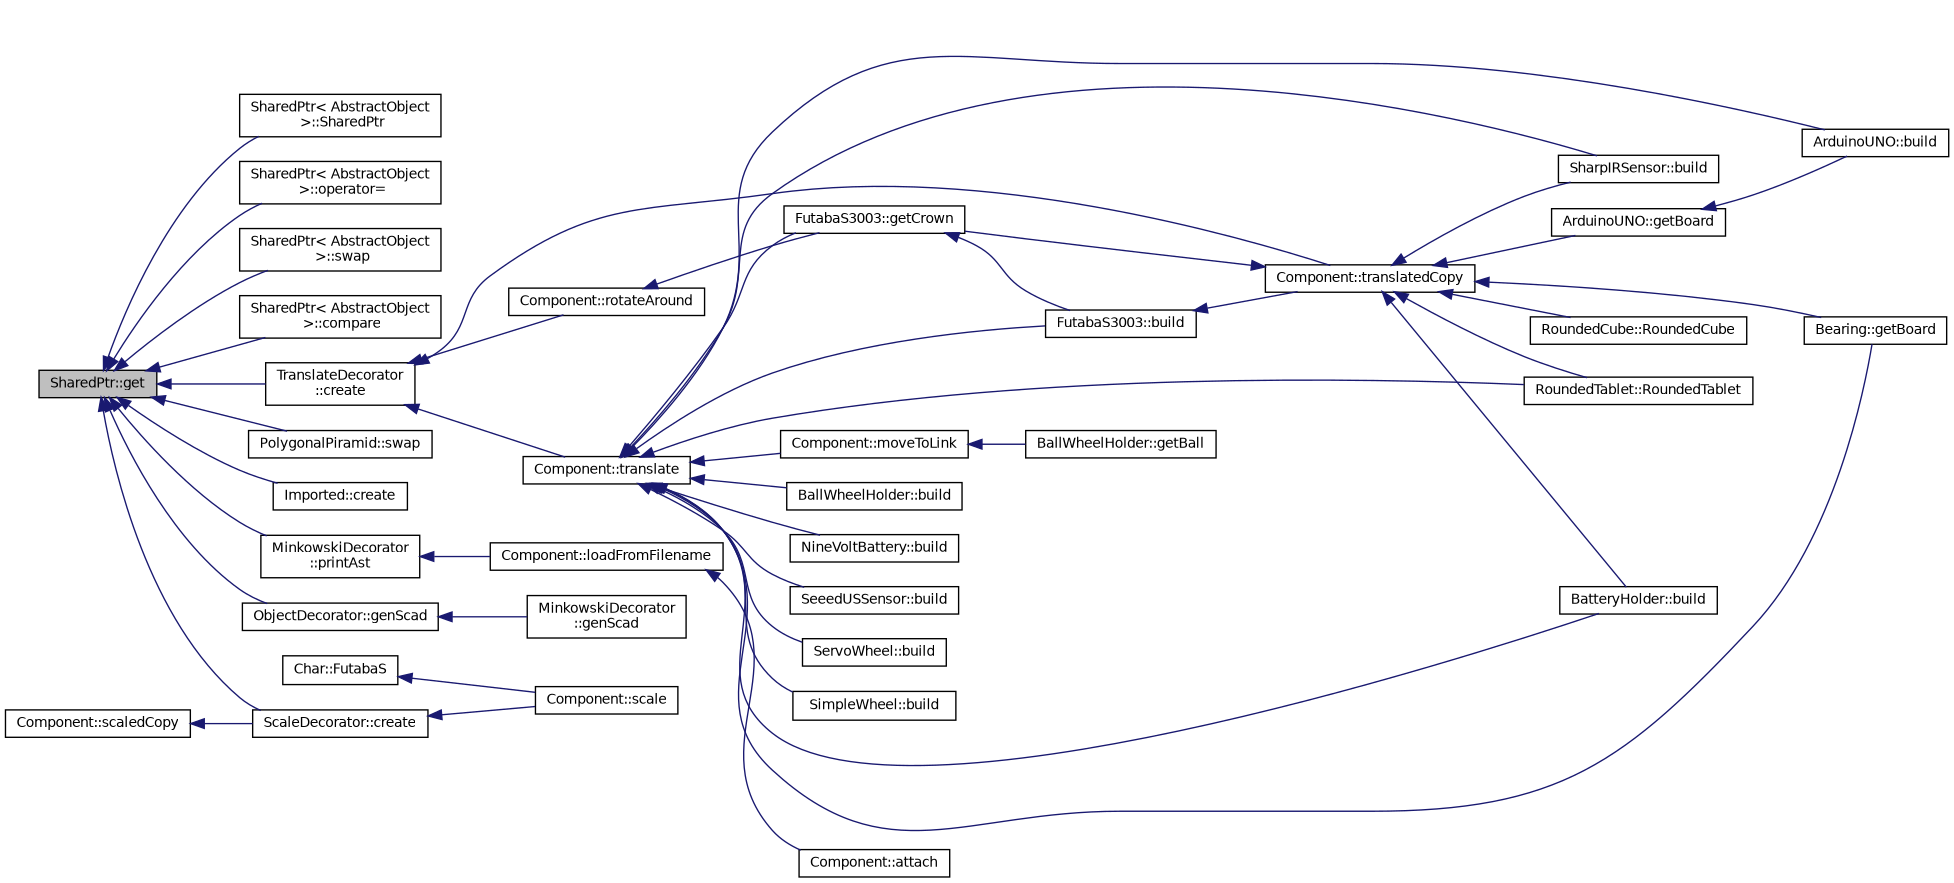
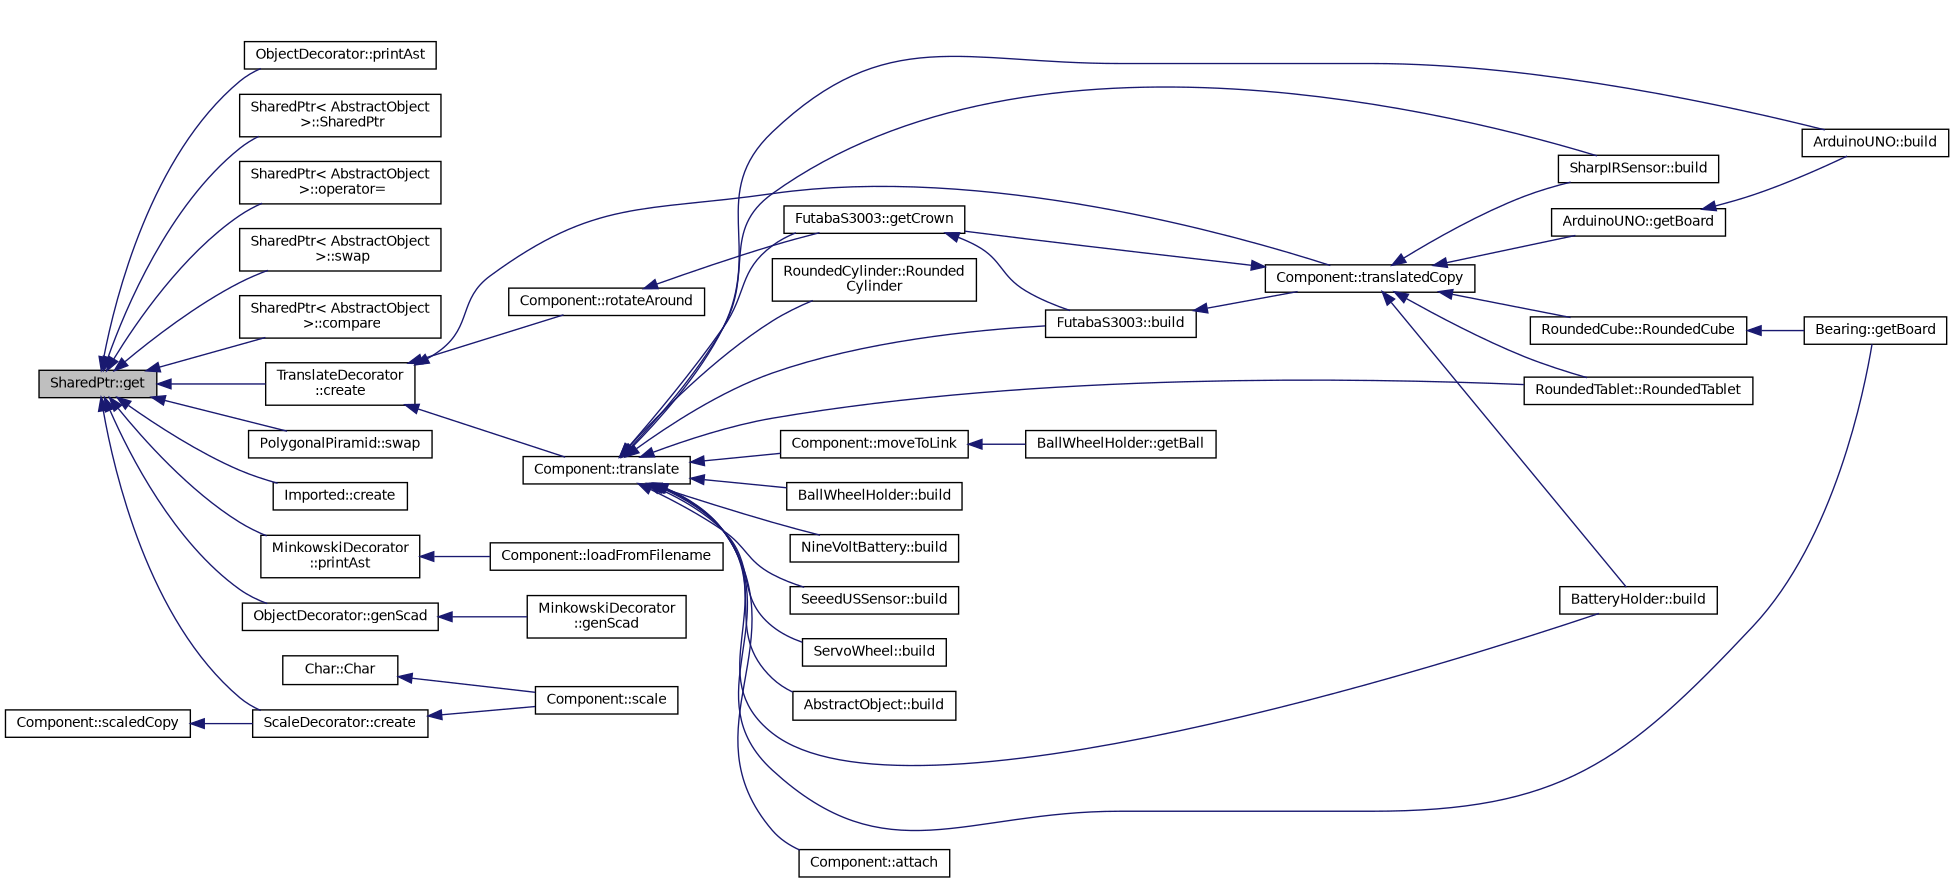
  digraph {
    rankdir=LR
    node [color=black fillcolor=white fontname=Helvetica fontsize=10 shape=record style=filled]
    edge [color=midnightblue dir=back fontname=Helvetica fontsize=10 labelfontname=Helvetica labelfontsize=10 style=solid]
    n1 [fillcolor=grey75 fontcolor=black height=0.2 label="SharedPtr::get" width=0.4]
    n2 [height=0.2 label="PolygonalPiramid::swap" width=0.4]
    n3 [height=0.2 label="Imported::create" width=0.4]
    n4 [height=0.2 label="MinkowskiDecorator\l::printAst" width=0.4]
    n5 [height=0.2 label="ObjectDecorator::genScad" width=0.4]
+   n6 [height=0.2 label="ObjectDecorator::printAst" width=0.4]
    n7 [height=0.2 label="ScaleDecorator::create" width=0.4]
    n8 [height=0.2 label="SharedPtr\< AbstractObject\l \>::SharedPtr" width=0.4]
    n9 [height=0.2 label="SharedPtr\< AbstractObject\l \>::operator=" width=0.4]
    n10 [height=0.2 label="SharedPtr\< AbstractObject\l \>::swap" width=0.4]
    n11 [height=0.2 label="SharedPtr\< AbstractObject\l \>::compare" width=0.4]
    n12 [height=0.2 label="TranslateDecorator\l::create" width=0.4]
    n13 [height=0.2 label="MinkowskiDecorator\l::genScad" width=0.4]
    n14 [height=0.2 label="Component::loadFromFilename" width=0.4]
    n15 [height=0.2 label="Component::scale" width=0.4]
    n16 [height=0.2 label="Component::rotateAround" width=0.4]
    n17 [height=0.2 label="Component::translatedCopy" width=0.4]
    n18 [height=0.2 label="Component::translate" width=0.4]
    n19 [height=0.2 label="Component::scaledCopy" width=0.4]
-   n20 [height=0.2 label="Char::FutabaS" width=0.4]
+   n20 [height=0.2 label="Char::Char" width=0.4]
    n21 [height=0.2 label="FutabaS3003::getCrown" width=0.4]
    n22 [height=0.2 label="RoundedCube::RoundedCube" width=0.4]
    n23 [height=0.2 label="RoundedTablet::RoundedTablet" width=0.4]
    n24 [height=0.2 label="ArduinoUNO::getBoard" width=0.4]
    n25 [height=0.2 label="BatteryHolder::build" width=0.4]
    n26 [height=0.2 label="Bearing::getBoard" width=0.4]
    n27 [height=0.2 label="SharpIRSensor::build" width=0.4]
    n28 [height=0.2 label="FutabaS3003::build" width=0.4]
    n29 [height=0.2 label="ArduinoUNO::build" width=0.4]
+   n30 [height=0.2 label="RoundedCylinder::Rounded\lCylinder" width=0.4]
    n31 [height=0.2 label="Component::moveToLink" width=0.4]
    n32 [height=0.2 label="Component::attach" width=0.4]
    n33 [height=0.2 label="BallWheelHolder::build" width=0.4]
    n34 [height=0.2 label="NineVoltBattery::build" width=0.4]
    n35 [height=0.2 label="SeeedUSSensor::build" width=0.4]
    n36 [height=0.2 label="ServoWheel::build" width=0.4]
-   n37 [height=0.2 label="SimpleWheel::build" width=0.4]
+   n37 [height=0.2 label="AbstractObject::build" width=0.4]
    n38 [height=0.2 label="BallWheelHolder::getBall" width=0.4]
    n1 -> n2
    n1 -> n3
    n1 -> n4
    n1 -> n5
+   n1 -> n6
    n1 -> n7
    n1 -> n8
    n1 -> n9
    n1 -> n10
    n1 -> n11
    n1 -> n12
    n4 -> n14
    n5 -> n13
    n7 -> n15
    n12 -> n16
    n12 -> n17
    n12 -> n18
    n16 -> n21
    n17 -> n21
    n17 -> n22
    n17 -> n23
    n17 -> n24
    n17 -> n25
-   n17 -> n26
+   n22 -> n26
    n17 -> n27
    n18 -> n21
    n18 -> n23
    n18 -> n25
    n18 -> n26
    n18 -> n27
    n18 -> n28
    n18 -> n29
+   n18 -> n30
    n18 -> n31
-   n14 -> n32
+   n18 -> n32
    n18 -> n33
    n18 -> n34
    n18 -> n35
    n18 -> n36
    n18 -> n37
    n19 -> n7
    n20 -> n15
    n21 -> n28
    n24 -> n29
    n28 -> n17
    n31 -> n38
  }
